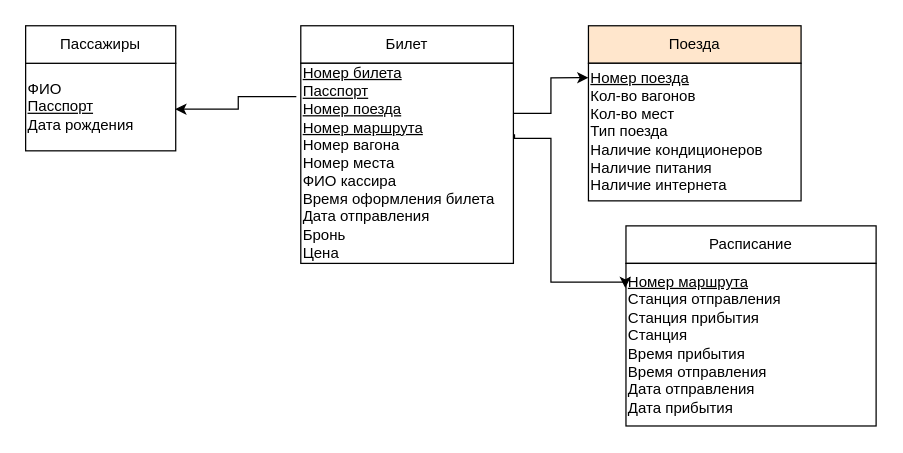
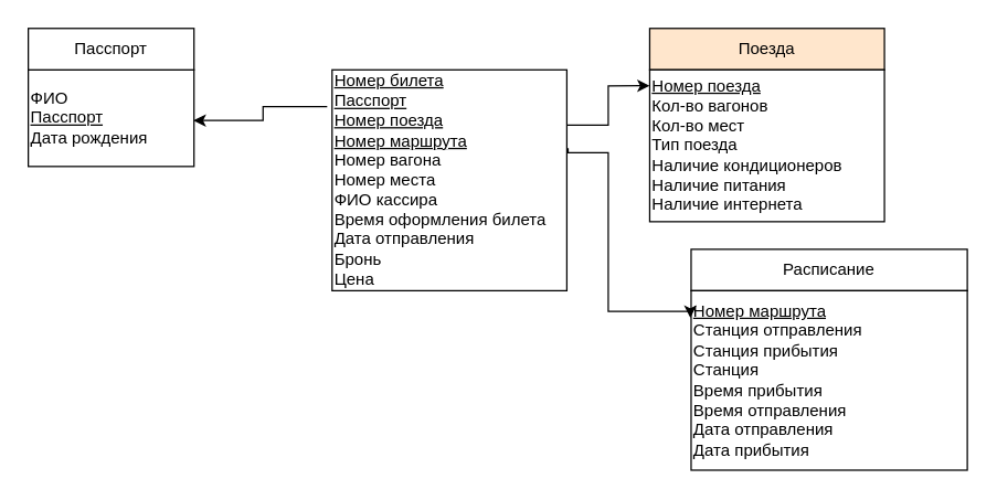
  <mxCell id="0" />
  <mxCell id="1" parent="0" />
  <mxCell id="2" value="ФИО&lt;br&gt;&lt;div&gt;&lt;span&gt;&lt;u&gt;Пасспорт&lt;/u&gt;&lt;/span&gt;&lt;/div&gt;&lt;div&gt;&lt;span&gt;Дата рождения&lt;/span&gt;&lt;/div&gt;" style="rounded=0;whiteSpace=wrap;html=1;align=left;glass=0;shadow=0;" parent="1" vertex="1"><mxGeometry x="20" y="50" width="120" height="70" as="geometry" /></mxCell>
- <mxCell id="3" value="Пассажиры" style="rounded=0;whiteSpace=wrap;html=1;glass=0;shadow=0;" parent="1" vertex="1"><mxGeometry x="20" y="20" width="120" height="30" as="geometry" /></mxCell>
- <mxCell id="4" value="Билет" style="rounded=0;whiteSpace=wrap;html=1;" parent="1" vertex="1"><mxGeometry x="240" y="20" width="170" height="30" as="geometry" /></mxCell>
+ <mxCell id="3" value="Пасспорт" style="rounded=0;whiteSpace=wrap;html=1;glass=0;shadow=0;" parent="1" vertex="1"><mxGeometry x="20" y="20" width="120" height="30" as="geometry" /></mxCell>
  <mxCell id="5" style="edgeStyle=orthogonalEdgeStyle;rounded=0;orthogonalLoop=1;jettySize=auto;html=1;exitX=1;exitY=0.25;exitDx=0;exitDy=0;entryX=0;entryY=0.105;entryDx=0;entryDy=0;entryPerimeter=0;" parent="1" source="6" target="8" edge="1"><mxGeometry relative="1" as="geometry" /></mxCell>
  <mxCell id="6" value="&lt;div&gt;&lt;span&gt;&lt;u&gt;Номер билета&lt;/u&gt;&lt;/span&gt;&lt;/div&gt;&lt;div&gt;&lt;span&gt;&lt;u&gt;Пасспорт&lt;/u&gt;&lt;/span&gt;&lt;/div&gt;&lt;div&gt;&lt;span&gt;&lt;u&gt;Номер поезда&lt;/u&gt;&lt;/span&gt;&lt;/div&gt;&lt;div&gt;&lt;span&gt;&lt;u&gt;Номер маршрута&lt;/u&gt;&lt;br&gt;Номер вагона&lt;br&gt;Номер места&lt;/span&gt;&lt;/div&gt;&lt;div&gt;&lt;span&gt;ФИО кассира&lt;/span&gt;&lt;/div&gt;&lt;div&gt;&lt;span&gt;Время оформления билета&lt;/span&gt;&lt;/div&gt;&lt;div&gt;Дата отправления&lt;br&gt;&lt;/div&gt;&lt;div&gt;Бронь&lt;br&gt;Цена&lt;/div&gt;" style="rounded=0;whiteSpace=wrap;html=1;align=left;" parent="1" vertex="1"><mxGeometry x="240" y="50" width="170" height="160" as="geometry" /></mxCell>
  <mxCell id="7" value="Поезда" style="rounded=0;whiteSpace=wrap;html=1;fillColor=#ffe6cc;" parent="1" vertex="1"><mxGeometry x="470" y="20" width="170" height="30" as="geometry" /></mxCell>
  <mxCell id="8" value="&lt;u&gt;Номер поезда&lt;/u&gt;&lt;br&gt;Кол-во вагонов&lt;br&gt;Кол-во мест&lt;br&gt;Тип поезда&lt;br&gt;Наличие кондиционеров&lt;br&gt;Наличие питания&lt;br&gt;Наличие интернета" style="rounded=0;whiteSpace=wrap;html=1;align=left;" parent="1" vertex="1"><mxGeometry x="470" y="50" width="170" height="110" as="geometry" /></mxCell>
  <mxCell id="9" value="Расписание" style="rounded=0;whiteSpace=wrap;html=1;" parent="1" vertex="1"><mxGeometry x="500" y="180" width="200" height="30" as="geometry" /></mxCell>
  <mxCell id="10" value="&lt;div&gt;&lt;span&gt;&lt;u&gt;Номер маршрута&lt;/u&gt;&lt;/span&gt;&lt;/div&gt;&lt;div&gt;&lt;span&gt;Станция отправления&lt;/span&gt;&lt;/div&gt;&lt;div&gt;&lt;span&gt;Станция прибытия&lt;br&gt;Станция&lt;/span&gt;&lt;/div&gt;&lt;div&gt;Время прибытия&lt;br&gt;Время отправления&lt;/div&gt;&lt;div&gt;Дата отправления&lt;br&gt;Дата прибытия&lt;br&gt;&lt;/div&gt;" style="rounded=0;whiteSpace=wrap;html=1;align=left;" parent="1" vertex="1"><mxGeometry x="500" y="210" width="200" height="130" as="geometry" /></mxCell>
  <mxCell id="11" value="" style="endArrow=classic;html=1;exitX=-0.021;exitY=0.167;exitDx=0;exitDy=0;entryX=0.997;entryY=0.524;entryDx=0;entryDy=0;entryPerimeter=0;edgeStyle=orthogonalEdgeStyle;rounded=0;exitPerimeter=0;" parent="1" source="6" target="2" edge="1"><mxGeometry width="50" height="50" relative="1" as="geometry"><mxPoint x="150" y="130" as="sourcePoint" /><mxPoint x="200" y="80" as="targetPoint" /></mxGeometry></mxCell>
  <mxCell id="12" value="" style="endArrow=classic;html=1;exitX=1.005;exitY=0.355;exitDx=0;exitDy=0;exitPerimeter=0;edgeStyle=orthogonalEdgeStyle;entryX=-0.003;entryY=0.151;entryDx=0;entryDy=0;entryPerimeter=0;rounded=0;" parent="1" source="6" target="10" edge="1"><mxGeometry width="50" height="50" relative="1" as="geometry"><mxPoint x="430" y="107" as="sourcePoint" /><mxPoint x="480" y="220" as="targetPoint" /><Array as="points"><mxPoint x="440" y="110" /><mxPoint x="440" y="225" /></Array></mxGeometry></mxCell>
